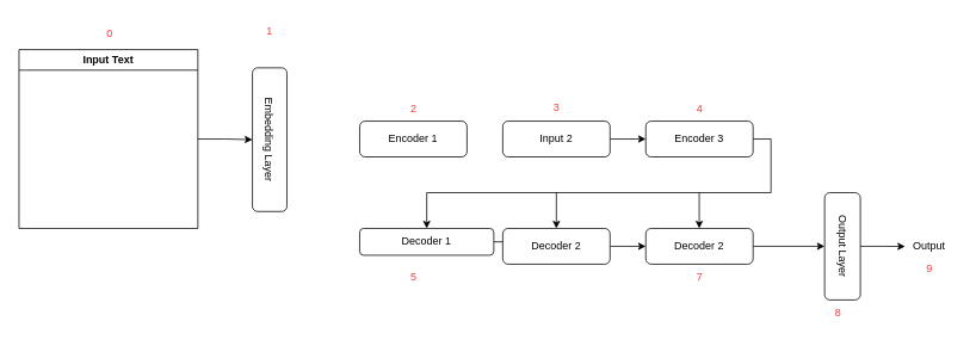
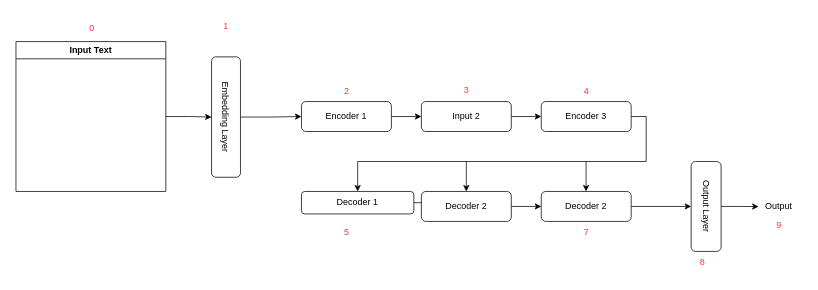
  <mxCell id="0" />
  <mxCell id="1" parent="0" />
+ <mxCell id="2" value="" style="edgeStyle=orthogonalEdgeStyle;rounded=0;orthogonalLoop=1;jettySize=auto;html=1;" edge="1" parent="1" source="3" target="5"><mxGeometry relative="1" as="geometry" /></mxCell>
  <mxCell id="3" value="Encoder 1" style="rounded=1;whiteSpace=wrap;html=1;" vertex="1" parent="1"><mxGeometry x="401" y="135" width="120" height="40" as="geometry" /></mxCell>
  <mxCell id="4" value="" style="edgeStyle=orthogonalEdgeStyle;rounded=0;orthogonalLoop=1;jettySize=auto;html=1;" edge="1" parent="1" source="5" target="7"><mxGeometry relative="1" as="geometry" /></mxCell>
  <mxCell id="5" value="Input 2" style="rounded=1;whiteSpace=wrap;html=1;" vertex="1" parent="1"><mxGeometry x="561" y="135" width="120" height="40" as="geometry" /></mxCell>
  <mxCell id="6" style="edgeStyle=orthogonalEdgeStyle;rounded=0;orthogonalLoop=1;jettySize=auto;html=1;exitX=1;exitY=0.5;exitDx=0;exitDy=0;entryX=0.5;entryY=0;entryDx=0;entryDy=0;" edge="1" parent="1" source="7" target="9"><mxGeometry relative="1" as="geometry" /></mxCell>
  <mxCell id="7" value="Encoder 3" style="rounded=1;whiteSpace=wrap;html=1;" vertex="1" parent="1"><mxGeometry x="721" y="135" width="120" height="40" as="geometry" /></mxCell>
  <mxCell id="8" value="" style="edgeStyle=orthogonalEdgeStyle;rounded=0;orthogonalLoop=1;jettySize=auto;html=1;" edge="1" parent="1" source="9" target="11"><mxGeometry relative="1" as="geometry" /></mxCell>
  <mxCell id="9" value="Decoder 1" style="rounded=1;whiteSpace=wrap;html=1;" vertex="1" parent="1"><mxGeometry x="401" y="255" width="150" height="30" as="geometry" /></mxCell>
  <mxCell id="10" value="" style="edgeStyle=orthogonalEdgeStyle;rounded=0;orthogonalLoop=1;jettySize=auto;html=1;" edge="1" parent="1" source="11" target="13"><mxGeometry relative="1" as="geometry" /></mxCell>
  <mxCell id="11" value="Decoder 2" style="rounded=1;whiteSpace=wrap;html=1;" vertex="1" parent="1"><mxGeometry x="561" y="255" width="120" height="40" as="geometry" /></mxCell>
  <mxCell id="12" style="edgeStyle=orthogonalEdgeStyle;rounded=0;orthogonalLoop=1;jettySize=auto;html=1;exitX=1;exitY=0.5;exitDx=0;exitDy=0;entryX=0.5;entryY=1;entryDx=0;entryDy=0;" edge="1" parent="1" source="13" target="17"><mxGeometry relative="1" as="geometry" /></mxCell>
  <mxCell id="13" value="Decoder 2" style="rounded=1;whiteSpace=wrap;html=1;" vertex="1" parent="1"><mxGeometry x="721" y="255" width="120" height="40" as="geometry" /></mxCell>
  <mxCell id="14" value="" style="endArrow=classic;html=1;rounded=0;entryX=0.5;entryY=0;entryDx=0;entryDy=0;" edge="1" parent="1" target="11"><mxGeometry width="50" height="50" relative="1" as="geometry"><mxPoint x="621" y="215" as="sourcePoint" /><mxPoint x="661" y="195" as="targetPoint" /></mxGeometry></mxCell>
  <mxCell id="15" value="" style="endArrow=classic;html=1;rounded=0;entryX=0.5;entryY=0;entryDx=0;entryDy=0;" edge="1" parent="1"><mxGeometry width="50" height="50" relative="1" as="geometry"><mxPoint x="780.8" y="215" as="sourcePoint" /><mxPoint x="780.8" y="255" as="targetPoint" /></mxGeometry></mxCell>
  <mxCell id="16" style="edgeStyle=orthogonalEdgeStyle;rounded=0;orthogonalLoop=1;jettySize=auto;html=1;exitX=0.5;exitY=0;exitDx=0;exitDy=0;" edge="1" parent="1" source="17"><mxGeometry relative="1" as="geometry"><mxPoint x="1011" y="275.143" as="targetPoint" /></mxGeometry></mxCell>
  <mxCell id="17" value="Output Layer" style="rounded=1;whiteSpace=wrap;html=1;rotation=90;" vertex="1" parent="1"><mxGeometry x="881" y="255" width="120" height="40" as="geometry" /></mxCell>
  <mxCell id="18" value="Output" style="text;html=1;strokeColor=none;fillColor=none;align=center;verticalAlign=middle;whiteSpace=wrap;rounded=0;" vertex="1" parent="1"><mxGeometry x="1008" y="260" width="60" height="30" as="geometry" /></mxCell>
+ <mxCell id="19" value="" style="edgeStyle=orthogonalEdgeStyle;rounded=0;orthogonalLoop=1;jettySize=auto;html=1;" edge="1" parent="1" source="20" target="3"><mxGeometry relative="1" as="geometry" /></mxCell>
  <mxCell id="20" value="Embedding Layer" style="rounded=1;whiteSpace=wrap;html=1;rotation=90;" vertex="1" parent="1"><mxGeometry x="219.95" y="136.43" width="160.71" height="38.57" as="geometry" /></mxCell>
  <mxCell id="21" style="edgeStyle=orthogonalEdgeStyle;rounded=0;orthogonalLoop=1;jettySize=auto;html=1;exitX=1;exitY=0.5;exitDx=0;exitDy=0;entryX=0.5;entryY=1;entryDx=0;entryDy=0;" edge="1" parent="1" source="22" target="20"><mxGeometry relative="1" as="geometry" /></mxCell>
  <mxCell id="22" value="Input Text" style="swimlane;whiteSpace=wrap;html=1;" vertex="1" parent="1"><mxGeometry x="20" y="55" width="200" height="200" as="geometry" /></mxCell>
  <mxCell id="23" value="&lt;font color=&quot;#ff3333&quot;&gt;0&lt;/font&gt;" style="text;html=1;align=center;verticalAlign=middle;resizable=0;points=[];autosize=1;strokeColor=none;fillColor=none;" vertex="1" parent="1"><mxGeometry x="106" y="23" width="30" height="30" as="geometry" /></mxCell>
  <mxCell id="24" value="&lt;font color=&quot;#ff3333&quot;&gt;1&lt;/font&gt;" style="text;html=1;align=center;verticalAlign=middle;resizable=0;points=[];autosize=1;strokeColor=none;fillColor=none;" vertex="1" parent="1"><mxGeometry x="285.31" y="20" width="30" height="30" as="geometry" /></mxCell>
  <mxCell id="25" value="&lt;font color=&quot;#ff3333&quot;&gt;2&lt;/font&gt;" style="text;html=1;align=center;verticalAlign=middle;resizable=0;points=[];autosize=1;strokeColor=none;fillColor=none;" vertex="1" parent="1"><mxGeometry x="446" y="106.43" width="30" height="30" as="geometry" /></mxCell>
  <mxCell id="26" value="&lt;font color=&quot;#ff3333&quot;&gt;3&lt;/font&gt;" style="text;html=1;align=center;verticalAlign=middle;resizable=0;points=[];autosize=1;strokeColor=none;fillColor=none;" vertex="1" parent="1"><mxGeometry x="606" y="105" width="30" height="30" as="geometry" /></mxCell>
  <mxCell id="27" value="&lt;font color=&quot;#ff3333&quot;&gt;4&lt;/font&gt;" style="text;html=1;align=center;verticalAlign=middle;resizable=0;points=[];autosize=1;strokeColor=none;fillColor=none;" vertex="1" parent="1"><mxGeometry x="766" y="106.43" width="30" height="30" as="geometry" /></mxCell>
  <mxCell id="28" value="&lt;font color=&quot;#ff3333&quot;&gt;5&lt;/font&gt;" style="text;html=1;align=center;verticalAlign=middle;resizable=0;points=[];autosize=1;strokeColor=none;fillColor=none;" vertex="1" parent="1"><mxGeometry x="446" y="295" width="30" height="30" as="geometry" /></mxCell>
  <mxCell id="29" value="&lt;font color=&quot;#ff3333&quot;&gt;7&lt;/font&gt;" style="text;html=1;align=center;verticalAlign=middle;resizable=0;points=[];autosize=1;strokeColor=none;fillColor=none;" vertex="1" parent="1"><mxGeometry x="766" y="295" width="30" height="30" as="geometry" /></mxCell>
  <mxCell id="30" value="&lt;font color=&quot;#ff3333&quot;&gt;8&lt;/font&gt;" style="text;html=1;align=center;verticalAlign=middle;resizable=0;points=[];autosize=1;strokeColor=none;fillColor=none;" vertex="1" parent="1"><mxGeometry x="921" y="335" width="30" height="30" as="geometry" /></mxCell>
  <mxCell id="31" value="&lt;font color=&quot;#ff3333&quot;&gt;9&lt;/font&gt;" style="text;html=1;align=center;verticalAlign=middle;resizable=0;points=[];autosize=1;strokeColor=none;fillColor=none;" vertex="1" parent="1"><mxGeometry x="1023" y="285" width="30" height="30" as="geometry" /></mxCell>
